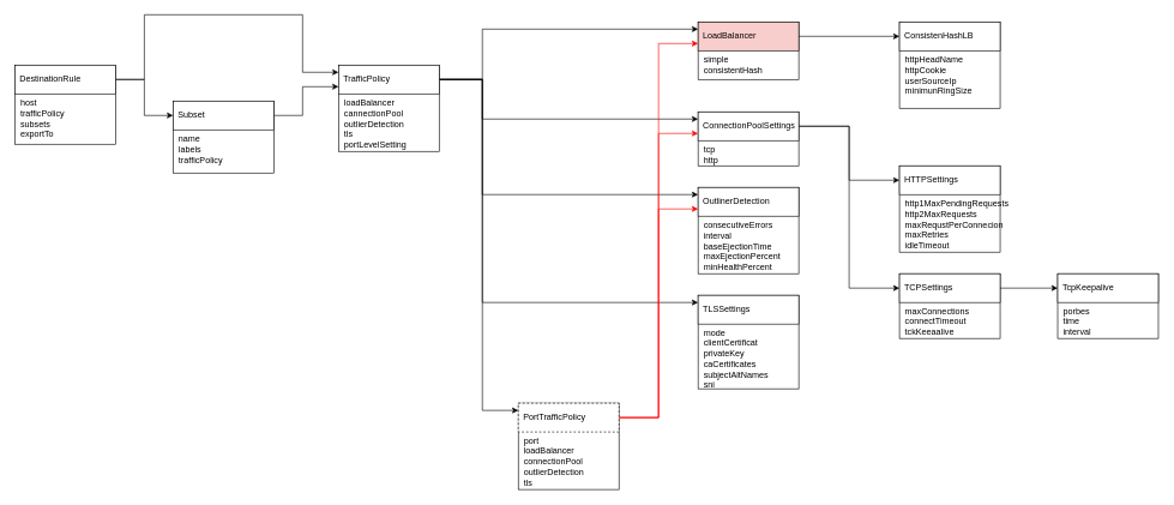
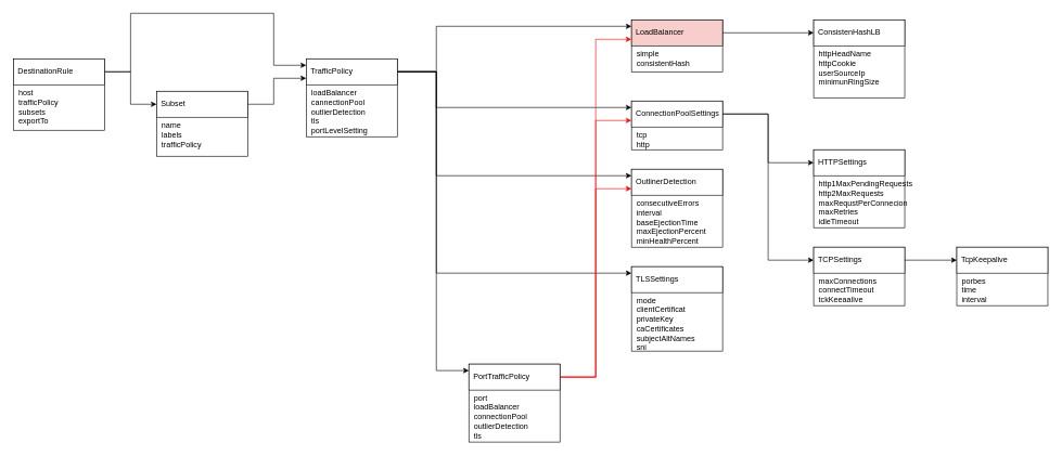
  <mxCell id="0" />
  <mxCell id="1" parent="0" />
  <mxCell id="2" value="host&lt;br&gt;trafficPolicy&lt;br&gt;subsets&lt;br&gt;exportTo" style="rounded=0;whiteSpace=wrap;html=1;align=left;verticalAlign=top;spacingTop=39;spacingLeft=6;" vertex="1" parent="1"><mxGeometry x="20" y="90" width="140" height="110" as="geometry" /></mxCell>
  <mxCell id="3" style="edgeStyle=orthogonalEdgeStyle;rounded=0;orthogonalLoop=1;jettySize=auto;html=1;entryX=0;entryY=0.5;entryDx=0;entryDy=0;" edge="1" parent="1" source="5" target="8"><mxGeometry relative="1" as="geometry" /></mxCell>
  <mxCell id="4" style="edgeStyle=orthogonalEdgeStyle;rounded=0;orthogonalLoop=1;jettySize=auto;html=1;entryX=0;entryY=0.25;entryDx=0;entryDy=0;" edge="1" parent="1" source="5" target="15"><mxGeometry relative="1" as="geometry"><mxPoint x="470" y="110" as="targetPoint" /><Array as="points"><mxPoint x="200" y="110" /><mxPoint x="200" y="20" /><mxPoint x="420" y="20" /><mxPoint x="420" y="100" /></Array></mxGeometry></mxCell>
  <mxCell id="5" value="DestinationRule" style="rounded=0;whiteSpace=wrap;html=1;align=left;spacingLeft=5;" vertex="1" parent="1"><mxGeometry x="20" y="90" width="140" height="40" as="geometry" /></mxCell>
  <mxCell id="6" value="name&lt;br&gt;labels&lt;br&gt;trafficPolicy" style="rounded=0;whiteSpace=wrap;html=1;align=left;verticalAlign=top;spacingTop=39;spacingLeft=6;" vertex="1" parent="1"><mxGeometry x="240" y="140" width="140" height="100" as="geometry" /></mxCell>
  <mxCell id="7" style="edgeStyle=orthogonalEdgeStyle;rounded=0;orthogonalLoop=1;jettySize=auto;html=1;entryX=0;entryY=0.75;entryDx=0;entryDy=0;" edge="1" parent="1" source="8" target="15"><mxGeometry relative="1" as="geometry"><Array as="points"><mxPoint x="420" y="160" /><mxPoint x="420" y="120" /></Array></mxGeometry></mxCell>
  <mxCell id="8" value="Subset" style="rounded=0;whiteSpace=wrap;html=1;align=left;spacingLeft=5;" vertex="1" parent="1"><mxGeometry x="240" y="140" width="140" height="40" as="geometry" /></mxCell>
  <mxCell id="9" value="loadBalancer&lt;br&gt;cannectionPool&lt;br&gt;outlierDetection&lt;br&gt;tls&lt;br&gt;portLevelSetting" style="rounded=0;whiteSpace=wrap;html=1;align=left;verticalAlign=top;spacingTop=39;spacingLeft=6;" vertex="1" parent="1"><mxGeometry x="470" y="90" width="140" height="120" as="geometry" /></mxCell>
  <mxCell id="10" style="edgeStyle=orthogonalEdgeStyle;rounded=0;orthogonalLoop=1;jettySize=auto;html=1;entryX=0;entryY=0.25;entryDx=0;entryDy=0;" edge="1" parent="1" source="15" target="18"><mxGeometry relative="1" as="geometry"><Array as="points"><mxPoint x="670" y="110" /><mxPoint x="670" y="40" /></Array></mxGeometry></mxCell>
  <mxCell id="11" style="edgeStyle=orthogonalEdgeStyle;rounded=0;orthogonalLoop=1;jettySize=auto;html=1;entryX=0;entryY=0.25;entryDx=0;entryDy=0;" edge="1" parent="1" source="15" target="22"><mxGeometry relative="1" as="geometry"><Array as="points"><mxPoint x="670" y="110" /><mxPoint x="670" y="165" /></Array></mxGeometry></mxCell>
  <mxCell id="12" style="edgeStyle=orthogonalEdgeStyle;rounded=0;orthogonalLoop=1;jettySize=auto;html=1;entryX=0;entryY=0.25;entryDx=0;entryDy=0;" edge="1" parent="1" source="15" target="24"><mxGeometry relative="1" as="geometry"><Array as="points"><mxPoint x="670" y="110" /><mxPoint x="670" y="270" /></Array></mxGeometry></mxCell>
  <mxCell id="13" style="edgeStyle=orthogonalEdgeStyle;rounded=0;orthogonalLoop=1;jettySize=auto;html=1;entryX=0;entryY=0.25;entryDx=0;entryDy=0;" edge="1" parent="1" source="15" target="26"><mxGeometry relative="1" as="geometry"><Array as="points"><mxPoint x="670" y="110" /><mxPoint x="670" y="420" /></Array></mxGeometry></mxCell>
  <mxCell id="14" style="edgeStyle=orthogonalEdgeStyle;rounded=0;orthogonalLoop=1;jettySize=auto;html=1;entryX=0;entryY=0.25;entryDx=0;entryDy=0;labelBackgroundColor=#FF0000;fontColor=#FF0000;" edge="1" parent="1" source="15" target="31"><mxGeometry relative="1" as="geometry"><Array as="points"><mxPoint x="670" y="110" /><mxPoint x="670" y="570" /></Array></mxGeometry></mxCell>
  <mxCell id="15" value="TrafficPolicy" style="rounded=0;whiteSpace=wrap;html=1;align=left;spacingLeft=5;" vertex="1" parent="1"><mxGeometry x="470" y="90" width="140" height="40" as="geometry" /></mxCell>
  <mxCell id="16" value="simple&lt;br&gt;consistentHash" style="rounded=0;whiteSpace=wrap;html=1;align=left;verticalAlign=top;spacingTop=39;spacingLeft=6;" vertex="1" parent="1"><mxGeometry x="970" y="30" width="140" height="80" as="geometry" /></mxCell>
  <mxCell id="17" style="edgeStyle=orthogonalEdgeStyle;rounded=0;orthogonalLoop=1;jettySize=auto;html=1;entryX=0;entryY=0.5;entryDx=0;entryDy=0;labelBackgroundColor=#FF0000;strokeColor=#000000;fontColor=#FF0000;" edge="1" parent="1" source="18" target="40"><mxGeometry relative="1" as="geometry" /></mxCell>
  <mxCell id="18" value="LoadBalancer" style="rounded=0;whiteSpace=wrap;html=1;align=left;spacingLeft=5;fillColor=#f8cecc;" vertex="1" parent="1"><mxGeometry x="970" y="30" width="140" height="40" as="geometry" /></mxCell>
  <mxCell id="19" value="tcp&lt;br&gt;http" style="rounded=0;whiteSpace=wrap;html=1;align=left;verticalAlign=top;spacingTop=39;spacingLeft=6;" vertex="1" parent="1"><mxGeometry x="970" y="155" width="140" height="75" as="geometry" /></mxCell>
  <mxCell id="20" style="edgeStyle=orthogonalEdgeStyle;rounded=0;orthogonalLoop=1;jettySize=auto;html=1;entryX=0;entryY=0.5;entryDx=0;entryDy=0;labelBackgroundColor=#FF0000;strokeColor=#000000;fontColor=#FF0000;" edge="1" parent="1" source="22" target="33"><mxGeometry relative="1" as="geometry" /></mxCell>
  <mxCell id="21" style="edgeStyle=orthogonalEdgeStyle;rounded=0;orthogonalLoop=1;jettySize=auto;html=1;entryX=0;entryY=0.5;entryDx=0;entryDy=0;labelBackgroundColor=#FF0000;strokeColor=#000000;fontColor=#FF0000;" edge="1" parent="1" source="22" target="36"><mxGeometry relative="1" as="geometry" /></mxCell>
  <mxCell id="22" value="ConnectionPoolSettings" style="rounded=0;whiteSpace=wrap;html=1;align=left;spacingLeft=5;" vertex="1" parent="1"><mxGeometry x="970" y="155" width="140" height="40" as="geometry" /></mxCell>
  <mxCell id="23" value="consecutiveErrors&lt;br&gt;interval&lt;br&gt;baseEjectionTime&lt;br&gt;maxEjectionPercent&lt;br&gt;minHealthPercent" style="rounded=0;whiteSpace=wrap;html=1;align=left;verticalAlign=top;spacingTop=39;spacingLeft=6;" vertex="1" parent="1"><mxGeometry x="970" y="260" width="140" height="120" as="geometry" /></mxCell>
  <mxCell id="24" value="OutlinerDetection" style="rounded=0;whiteSpace=wrap;html=1;align=left;spacingLeft=5;" vertex="1" parent="1"><mxGeometry x="970" y="260" width="140" height="40" as="geometry" /></mxCell>
  <mxCell id="25" value="mode&lt;br&gt;clientCertificat&lt;br&gt;privateKey&lt;br&gt;caCertificates&lt;br&gt;subjectAltNames&lt;br&gt;sni" style="rounded=0;whiteSpace=wrap;html=1;align=left;verticalAlign=top;spacingTop=39;spacingLeft=6;" vertex="1" parent="1"><mxGeometry x="970" y="410" width="140" height="130" as="geometry" /></mxCell>
  <mxCell id="26" value="TLSSettings" style="rounded=0;whiteSpace=wrap;html=1;align=left;spacingLeft=5;" vertex="1" parent="1"><mxGeometry x="970" y="410" width="140" height="40" as="geometry" /></mxCell>
  <mxCell id="27" value="port&lt;br&gt;loadBalancer&lt;br&gt;connectionPool&lt;br&gt;outlierDetection&lt;br&gt;tls" style="rounded=0;whiteSpace=wrap;html=1;align=left;verticalAlign=top;spacingTop=39;spacingLeft=6;" vertex="1" parent="1"><mxGeometry x="720" y="560" width="140" height="120" as="geometry" /></mxCell>
  <mxCell id="28" style="edgeStyle=orthogonalEdgeStyle;rounded=0;orthogonalLoop=1;jettySize=auto;html=1;entryX=0;entryY=0.75;entryDx=0;entryDy=0;labelBackgroundColor=#FF0000;fontColor=#FF0000;labelBorderColor=#FF0000;strokeColor=#FF0000;" edge="1" parent="1" source="31" target="18"><mxGeometry relative="1" as="geometry" /></mxCell>
  <mxCell id="29" style="edgeStyle=orthogonalEdgeStyle;rounded=0;orthogonalLoop=1;jettySize=auto;html=1;entryX=0;entryY=0.75;entryDx=0;entryDy=0;labelBackgroundColor=#FF0000;strokeColor=#FF0000;fontColor=#FF0000;" edge="1" parent="1" source="31" target="22"><mxGeometry relative="1" as="geometry" /></mxCell>
  <mxCell id="30" style="edgeStyle=orthogonalEdgeStyle;rounded=0;orthogonalLoop=1;jettySize=auto;html=1;entryX=0;entryY=0.75;entryDx=0;entryDy=0;labelBackgroundColor=#FF0000;strokeColor=#FF0000;fontColor=#FF0000;" edge="1" parent="1" source="31" target="24"><mxGeometry relative="1" as="geometry" /></mxCell>
- <mxCell id="31" value="PortTrafficPolicy" style="rounded=0;whiteSpace=wrap;html=1;align=left;spacingLeft=5;dashed=1;" vertex="1" parent="1"><mxGeometry x="720" y="560" width="140" height="40" as="geometry" /></mxCell>
+ <mxCell id="31" value="PortTrafficPolicy" style="rounded=0;whiteSpace=wrap;html=1;align=left;spacingLeft=5;" vertex="1" parent="1"><mxGeometry x="720" y="560" width="140" height="40" as="geometry" /></mxCell>
  <mxCell id="32" value="http1MaxPendingRequests&lt;br&gt;http2MaxRequests&lt;br&gt;maxRequstPerConnecion&lt;br&gt;maxRetries&lt;br&gt;idleTimeout" style="rounded=0;whiteSpace=wrap;html=1;align=left;verticalAlign=top;spacingTop=39;spacingLeft=6;" vertex="1" parent="1"><mxGeometry x="1250" y="230" width="140" height="120" as="geometry" /></mxCell>
  <mxCell id="33" value="HTTPSettings" style="rounded=0;whiteSpace=wrap;html=1;align=left;spacingLeft=5;" vertex="1" parent="1"><mxGeometry x="1250" y="230" width="140" height="40" as="geometry" /></mxCell>
  <mxCell id="34" value="maxConnections&lt;br&gt;connectTimeout&lt;br&gt;tckKeeaalive" style="rounded=0;whiteSpace=wrap;html=1;align=left;verticalAlign=top;spacingTop=39;spacingLeft=6;" vertex="1" parent="1"><mxGeometry x="1250" y="380" width="140" height="90" as="geometry" /></mxCell>
  <mxCell id="35" style="edgeStyle=orthogonalEdgeStyle;rounded=0;orthogonalLoop=1;jettySize=auto;html=1;entryX=0;entryY=0.5;entryDx=0;entryDy=0;labelBackgroundColor=#FF0000;fontColor=#FF0000;" edge="1" parent="1" source="36" target="38"><mxGeometry relative="1" as="geometry" /></mxCell>
  <mxCell id="36" value="TCPSettings" style="rounded=0;whiteSpace=wrap;html=1;align=left;spacingLeft=5;" vertex="1" parent="1"><mxGeometry x="1250" y="380" width="140" height="40" as="geometry" /></mxCell>
  <mxCell id="37" value="porbes&lt;br&gt;time&lt;br&gt;interval" style="rounded=0;whiteSpace=wrap;html=1;align=left;verticalAlign=top;spacingTop=39;spacingLeft=6;" vertex="1" parent="1"><mxGeometry x="1470" y="380" width="140" height="90" as="geometry" /></mxCell>
  <mxCell id="38" value="TcpKeepalive" style="rounded=0;whiteSpace=wrap;html=1;align=left;spacingLeft=5;" vertex="1" parent="1"><mxGeometry x="1470" y="380" width="140" height="40" as="geometry" /></mxCell>
  <mxCell id="39" value="httpHeadName&lt;br&gt;httpCookie&lt;br&gt;userSourceIp&lt;br&gt;minimunRingSize" style="rounded=0;whiteSpace=wrap;html=1;align=left;verticalAlign=top;spacingTop=39;spacingLeft=6;" vertex="1" parent="1"><mxGeometry x="1250" y="30" width="140" height="120" as="geometry" /></mxCell>
  <mxCell id="40" value="ConsistenHashLB" style="rounded=0;whiteSpace=wrap;html=1;align=left;spacingLeft=5;" vertex="1" parent="1"><mxGeometry x="1250" y="30" width="140" height="40" as="geometry" /></mxCell>
